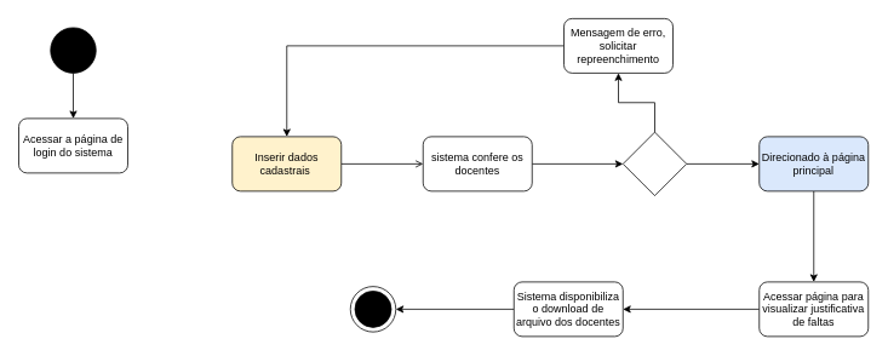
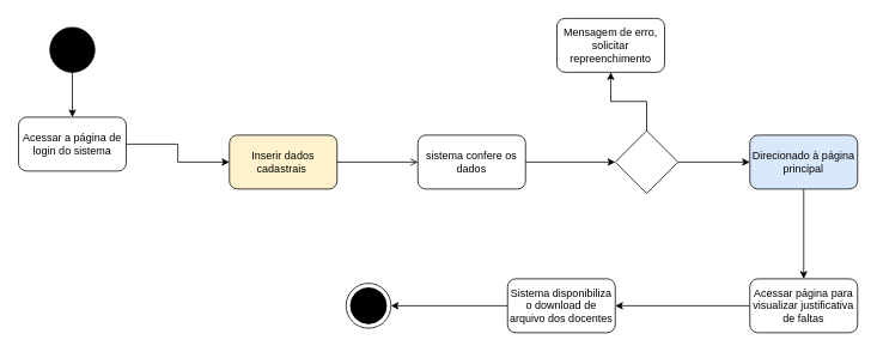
  <mxCell id="0" />
  <mxCell id="1" parent="0" />
  <mxCell id="2" value="" style="edgeStyle=orthogonalEdgeStyle;rounded=0;orthogonalLoop=1;jettySize=auto;html=1;" edge="1" parent="1" source="3" target="5"><mxGeometry relative="1" as="geometry" /></mxCell>
  <mxCell id="3" value="" style="ellipse;whiteSpace=wrap;html=1;aspect=fixed;fillColor=#000000;" vertex="1" parent="1"><mxGeometry x="55" y="30" width="50" height="50" as="geometry" /></mxCell>
+ <mxCell id="4" value="" style="edgeStyle=orthogonalEdgeStyle;rounded=0;orthogonalLoop=1;jettySize=auto;html=1;" edge="1" parent="1" source="5" target="7"><mxGeometry relative="1" as="geometry" /></mxCell>
  <mxCell id="5" value="Acessar a página de login do sistema" style="rounded=1;whiteSpace=wrap;html=1;" vertex="1" parent="1"><mxGeometry x="20" y="130" width="120" height="60" as="geometry" /></mxCell>
  <mxCell id="6" value="" style="edgeStyle=orthogonalEdgeStyle;rounded=0;orthogonalLoop=1;jettySize=auto;html=1;endArrow=open;" edge="1" parent="1" source="7" target="9"><mxGeometry relative="1" as="geometry" /></mxCell>
  <mxCell id="7" value="Inserir dados cadastrais&amp;nbsp;" style="rounded=1;whiteSpace=wrap;html=1;fillColor=#fff2cc;" vertex="1" parent="1"><mxGeometry x="255" y="150" width="120" height="60" as="geometry" /></mxCell>
  <mxCell id="8" value="" style="edgeStyle=orthogonalEdgeStyle;rounded=0;orthogonalLoop=1;jettySize=auto;html=1;" edge="1" parent="1" source="9" target="12"><mxGeometry relative="1" as="geometry" /></mxCell>
- <mxCell id="9" value="sistema confere os docentes" style="rounded=1;whiteSpace=wrap;html=1;" vertex="1" parent="1"><mxGeometry x="465" y="150" width="120" height="60" as="geometry" /></mxCell>
+ <mxCell id="9" value="sistema confere os dados" style="rounded=1;whiteSpace=wrap;html=1;" vertex="1" parent="1"><mxGeometry x="465" y="150" width="120" height="60" as="geometry" /></mxCell>
  <mxCell id="10" value="" style="edgeStyle=orthogonalEdgeStyle;rounded=0;orthogonalLoop=1;jettySize=auto;html=1;" edge="1" parent="1" source="12" target="14"><mxGeometry relative="1" as="geometry" /></mxCell>
  <mxCell id="11" value="" style="edgeStyle=orthogonalEdgeStyle;rounded=0;orthogonalLoop=1;jettySize=auto;html=1;" edge="1" parent="1" source="12" target="16"><mxGeometry relative="1" as="geometry" /></mxCell>
  <mxCell id="12" value="" style="rhombus;whiteSpace=wrap;html=1;" vertex="1" parent="1"><mxGeometry x="685" y="145" width="70" height="70" as="geometry" /></mxCell>
- <mxCell id="13" style="edgeStyle=orthogonalEdgeStyle;rounded=0;orthogonalLoop=1;jettySize=auto;html=1;exitX=0;exitY=0.5;exitDx=0;exitDy=0;entryX=0.5;entryY=0;entryDx=0;entryDy=0;" edge="1" parent="1" source="14" target="7"><mxGeometry relative="1" as="geometry" /></mxCell>
  <mxCell id="14" value="Mensagem de erro, solicitar repreenchimento" style="rounded=1;whiteSpace=wrap;html=1;" vertex="1" parent="1"><mxGeometry x="620" y="20" width="120" height="60" as="geometry" /></mxCell>
  <mxCell id="15" value="" style="edgeStyle=orthogonalEdgeStyle;rounded=0;orthogonalLoop=1;jettySize=auto;html=1;" edge="1" parent="1" source="16" target="18"><mxGeometry relative="1" as="geometry" /></mxCell>
  <mxCell id="16" value="Direcionado à página principal" style="rounded=1;whiteSpace=wrap;html=1;fillColor=#dae8fc;" vertex="1" parent="1"><mxGeometry x="835" y="150" width="120" height="60" as="geometry" /></mxCell>
  <mxCell id="17" style="edgeStyle=orthogonalEdgeStyle;rounded=0;orthogonalLoop=1;jettySize=auto;html=1;exitX=0;exitY=0.5;exitDx=0;exitDy=0;entryX=1;entryY=0.5;entryDx=0;entryDy=0;" edge="1" parent="1" source="18" target="20"><mxGeometry relative="1" as="geometry" /></mxCell>
  <mxCell id="18" value="Acessar página para visualizar justificativa de faltas" style="rounded=1;whiteSpace=wrap;html=1;" vertex="1" parent="1"><mxGeometry x="835" y="310" width="120" height="60" as="geometry" /></mxCell>
  <mxCell id="19" style="edgeStyle=orthogonalEdgeStyle;rounded=0;orthogonalLoop=1;jettySize=auto;html=1;entryX=1;entryY=0.5;entryDx=0;entryDy=0;" edge="1" parent="1" source="20" target="21"><mxGeometry relative="1" as="geometry" /></mxCell>
  <mxCell id="20" value="Sistema disponibiliza o download de arquivo dos docentes" style="rounded=1;whiteSpace=wrap;html=1;" vertex="1" parent="1"><mxGeometry x="565" y="310" width="120" height="60" as="geometry" /></mxCell>
  <mxCell id="21" value="" style="ellipse;whiteSpace=wrap;html=1;aspect=fixed;" vertex="1" parent="1"><mxGeometry x="385" y="315" width="50" height="50" as="geometry" /></mxCell>
  <mxCell id="22" value="" style="ellipse;whiteSpace=wrap;html=1;aspect=fixed;fillColor=#000000;" vertex="1" parent="1"><mxGeometry x="390" y="320" width="40" height="40" as="geometry" /></mxCell>
